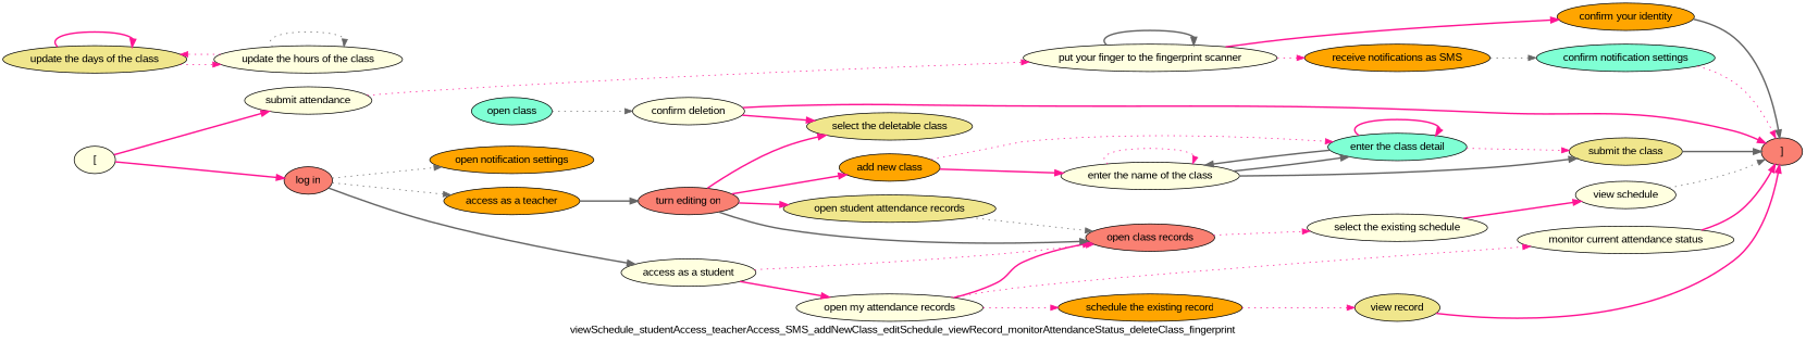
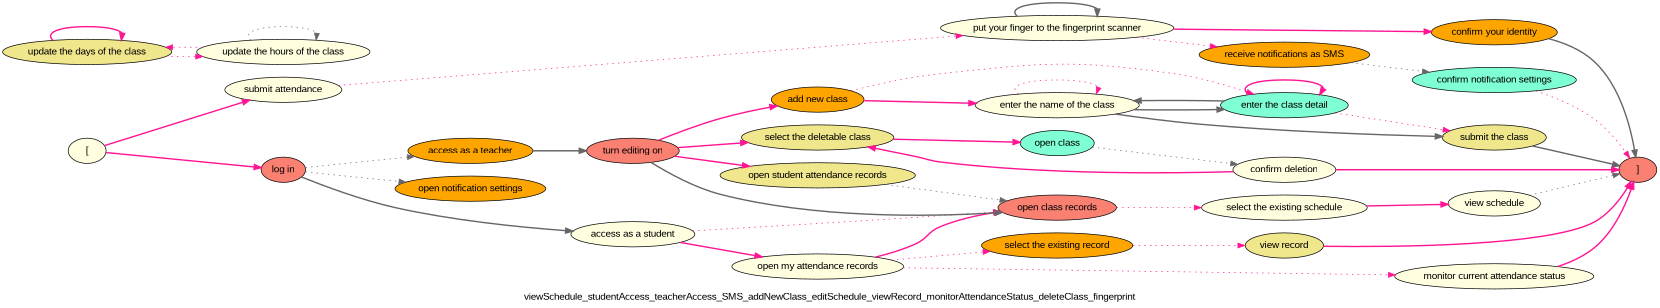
  digraph {
    fontname="Liberation Sans"
    label=viewSchedule_studentAccess_teacherAccess_SMS_addNewClass_editSchedule_viewRecord_monitorAttendanceStatus_deleteClass_fingerprint
    rankdir=LR
    node [fillcolor=lightyellow fontname="Liberation Sans" style=filled]
    edge [color=deeppink fontname="Liberation Sans" style=bold]
    n1 [label="["]
    n2 [label="submit attendance"]
    n3 [fillcolor=salmon label="log in"]
    n4 [label="put your finger to the fingerprint scanner"]
    n5 [fillcolor=orange label="open notification settings"]
    n6 [label="access as a student"]
    n7 [fillcolor=orange label="access as a teacher"]
    n8 [fillcolor=orange label="confirm your identity"]
    n9 [fillcolor=orange label="receive notifications as SMS"]
    n10 [fillcolor=salmon label="]"]
    n11 [fillcolor=salmon label="open class records"]
    n12 [label="open my attendance records"]
    n13 [fillcolor=salmon label="turn editing on"]
    n14 [fillcolor=aquamarine label="confirm notification settings"]
    n15 [label="select the existing schedule"]
    n16 [label="view schedule"]
-   n17 [fillcolor=orange label="schedule the existing record"]
+   n17 [fillcolor=orange label="select the existing record"]
    n18 [label="monitor current attendance status"]
    n19 [fillcolor=khaki label="view record"]
    n20 [fillcolor=khaki label="open student attendance records"]
    n21 [fillcolor=orange label="add new class"]
    n22 [fillcolor=khaki label="select the deletable class"]
    n23 [label="enter the name of the class"]
    n24 [fillcolor=aquamarine label="enter the class detail"]
    n25 [fillcolor=aquamarine label="open class"]
    n26 [fillcolor=khaki label="submit the class"]
    n27 [fillcolor=khaki label="update the days of the class"]
    n28 [label="update the hours of the class"]
    n29 [label="confirm deletion"]
    n1 -> n2
    n1 -> n3
    n2 -> n4 [style=dotted]
    n3 -> n5 [color=gray40 style=dotted]
    n3 -> n6 [color=gray40]
    n3 -> n7 [color=gray40 style=dotted]
    n4 -> n4 [color=gray40]
    n4 -> n8
    n4 -> n9 [style=dotted]
    n6 -> n11 [style=dotted]
    n6 -> n12
    n7 -> n13 [color=gray40]
    n8 -> n10 [color=gray40]
    n9 -> n14 [color=gray40 style=dotted]
    n11 -> n15 [style=dotted]
    n12 -> n11
    n12 -> n17 [style=dotted]
    n12 -> n18 [style=dotted]
    n13 -> n11 [color=gray40]
    n13 -> n20
    n13 -> n21
    n13 -> n22
    n14 -> n10 [style=dotted]
    n15 -> n16
    n16 -> n10 [color=gray40 style=dotted]
    n17 -> n19 [style=dotted]
    n18 -> n10
    n19 -> n10
    n20 -> n11 [color=gray40 style=dotted]
    n21 -> n23
    n21 -> n24 [style=dotted]
+   n22 -> n25
    n23 -> n23 [style=dotted]
    n23 -> n24 [color=gray40]
    n23 -> n26 [color=gray40]
    n24 -> n23 [color=gray40]
    n24 -> n24
    n24 -> n26 [style=dotted]
    n25 -> n29 [color=gray40 style=dotted]
    n26 -> n10 [color=gray40]
    n27 -> n27
    n27 -> n28 [style=dotted]
    n28 -> n27 [style=dotted]
    n28 -> n28 [color=gray40 style=dotted]
    n29 -> n10
    n29 -> n22
  }
